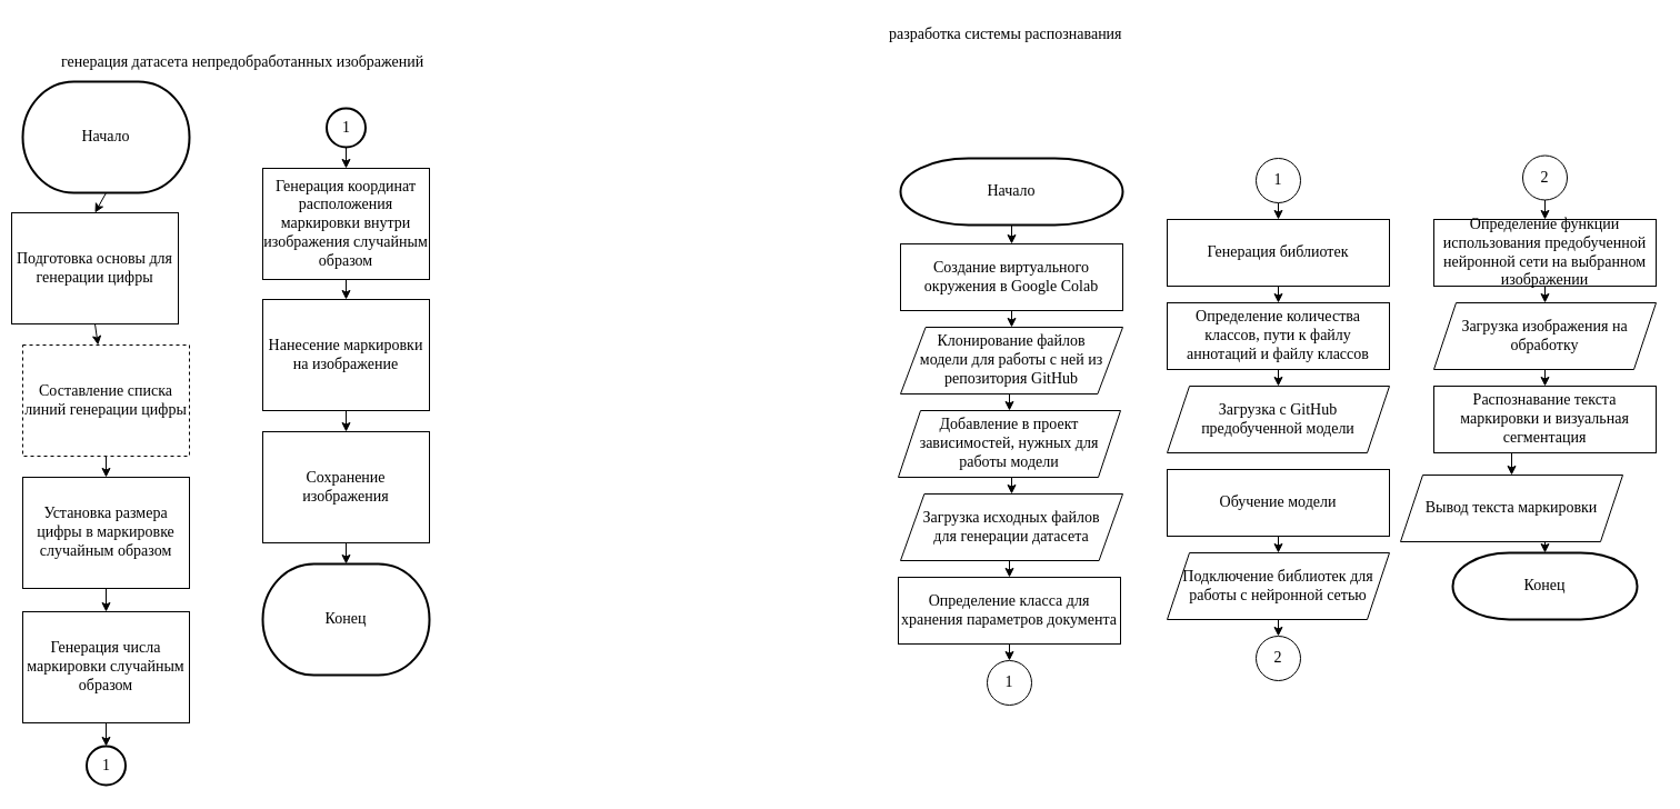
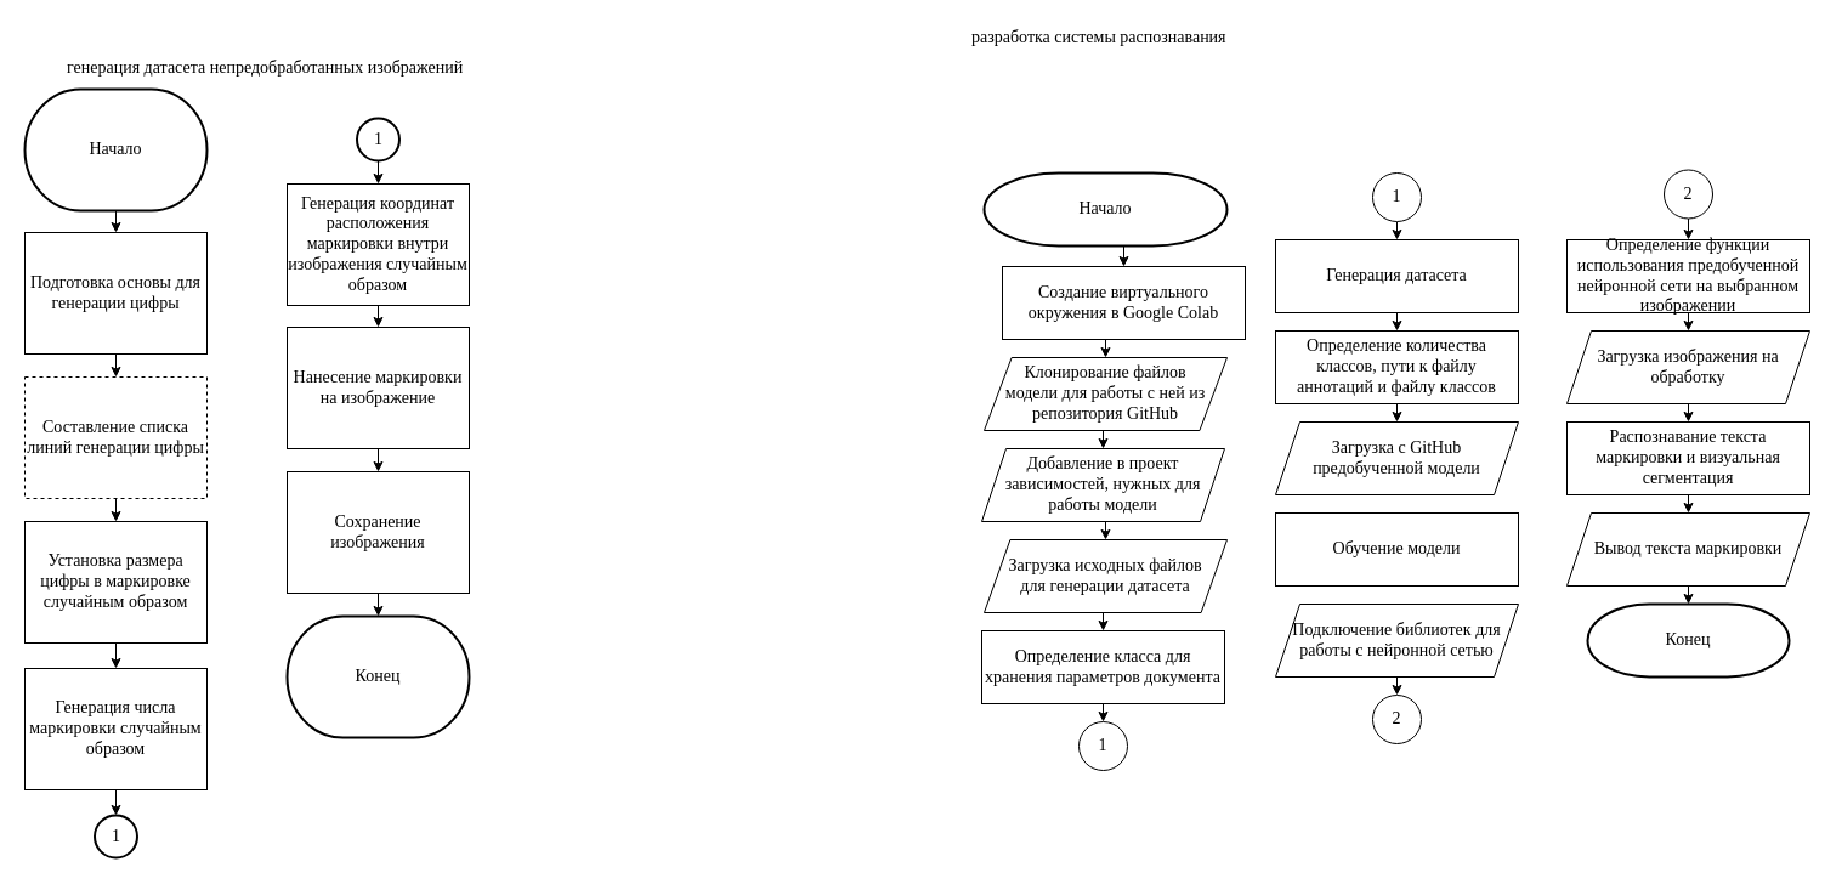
  <mxCell id="0" />
  <mxCell id="1" parent="0" />
  <mxCell id="2" style="edgeStyle=none;rounded=0;orthogonalLoop=1;jettySize=auto;html=1;exitX=0.5;exitY=1;exitDx=0;exitDy=0;" edge="1" parent="1" source="3" target="5"><mxGeometry relative="1" as="geometry" /></mxCell>
- <mxCell id="3" value="Подготовка основы для генерации цифры" style="rounded=0;whiteSpace=wrap;html=1;fontFamily=Times New Roman;fontSize=14;" parent="1" vertex="1"><mxGeometry x="10" y="191" width="150" height="100" as="geometry" /></mxCell>
+ <mxCell id="3" value="Подготовка основы для генерации цифры" style="rounded=0;whiteSpace=wrap;html=1;fontFamily=Times New Roman;fontSize=14;" parent="1" vertex="1"><mxGeometry x="20" y="191" width="150" height="100" as="geometry" /></mxCell>
  <mxCell id="4" style="edgeStyle=orthogonalEdgeStyle;rounded=0;orthogonalLoop=1;jettySize=auto;html=1;exitX=0.5;exitY=1;exitDx=0;exitDy=0;entryX=0.5;entryY=0;entryDx=0;entryDy=0;fontFamily=Times New Roman;fontSize=14;" parent="1" source="5" target="7" edge="1"><mxGeometry relative="1" as="geometry" /></mxCell>
  <mxCell id="5" value="Составление списка линий генерации цифры" style="rounded=0;whiteSpace=wrap;html=1;fontFamily=Times New Roman;fontSize=14;dashed=1;" parent="1" vertex="1"><mxGeometry x="20" y="310" width="150" height="100" as="geometry" /></mxCell>
  <mxCell id="6" style="edgeStyle=orthogonalEdgeStyle;rounded=0;orthogonalLoop=1;jettySize=auto;html=1;exitX=0.5;exitY=1;exitDx=0;exitDy=0;entryX=0.5;entryY=0;entryDx=0;entryDy=0;fontFamily=Times New Roman;fontSize=14;" parent="1" source="7" target="9" edge="1"><mxGeometry relative="1" as="geometry" /></mxCell>
  <mxCell id="7" value="Установка размера цифры в маркировке случайным образом" style="rounded=0;whiteSpace=wrap;html=1;fontFamily=Times New Roman;fontSize=14;" parent="1" vertex="1"><mxGeometry x="20" y="429" width="150" height="100" as="geometry" /></mxCell>
  <mxCell id="8" style="edgeStyle=orthogonalEdgeStyle;rounded=0;orthogonalLoop=1;jettySize=auto;html=1;exitX=0.5;exitY=1;exitDx=0;exitDy=0;entryX=0.5;entryY=0;entryDx=0;entryDy=0;entryPerimeter=0;fontFamily=Times New Roman;fontSize=14;" parent="1" source="9" target="19" edge="1"><mxGeometry relative="1" as="geometry" /></mxCell>
  <mxCell id="9" value="Генерация числа маркировки случайным образом" style="rounded=0;whiteSpace=wrap;html=1;fontFamily=Times New Roman;fontSize=14;" parent="1" vertex="1"><mxGeometry x="20" y="550" width="150" height="100" as="geometry" /></mxCell>
  <mxCell id="10" style="edgeStyle=orthogonalEdgeStyle;rounded=0;orthogonalLoop=1;jettySize=auto;html=1;exitX=0.5;exitY=1;exitDx=0;exitDy=0;entryX=0.5;entryY=0;entryDx=0;entryDy=0;fontFamily=Times New Roman;fontSize=14;" parent="1" source="11" target="18" edge="1"><mxGeometry relative="1" as="geometry" /></mxCell>
  <mxCell id="11" value="Нанесение маркировки на изображение" style="rounded=0;whiteSpace=wrap;html=1;fontFamily=Times New Roman;fontSize=14;" parent="1" vertex="1"><mxGeometry x="236" y="269" width="150" height="100" as="geometry" /></mxCell>
  <mxCell id="12" style="edgeStyle=none;rounded=0;orthogonalLoop=1;jettySize=auto;html=1;exitX=0.5;exitY=1;exitDx=0;exitDy=0;entryX=0.5;entryY=0;entryDx=0;entryDy=0;" edge="1" parent="1" source="13" target="11"><mxGeometry relative="1" as="geometry" /></mxCell>
  <mxCell id="13" value="Генерация координат расположения маркировки внутри изображения случайным образом" style="rounded=0;whiteSpace=wrap;html=1;fontFamily=Times New Roman;fontSize=14;" parent="1" vertex="1"><mxGeometry x="236" y="151" width="150" height="100" as="geometry" /></mxCell>
  <mxCell id="14" style="edgeStyle=none;rounded=0;orthogonalLoop=1;jettySize=auto;html=1;exitX=0.5;exitY=1;exitDx=0;exitDy=0;exitPerimeter=0;entryX=0.5;entryY=0;entryDx=0;entryDy=0;" edge="1" parent="1" source="15" target="3"><mxGeometry relative="1" as="geometry" /></mxCell>
  <mxCell id="15" value="Начало" style="strokeWidth=2;html=1;shape=mxgraph.flowchart.terminator;whiteSpace=wrap;fontFamily=Times New Roman;fontSize=14;" parent="1" vertex="1"><mxGeometry x="20" y="73" width="150" height="100" as="geometry" /></mxCell>
  <mxCell id="16" value="Конец" style="strokeWidth=2;html=1;shape=mxgraph.flowchart.terminator;whiteSpace=wrap;fontFamily=Times New Roman;fontSize=14;" parent="1" vertex="1"><mxGeometry x="236" y="507" width="150" height="100" as="geometry" /></mxCell>
  <mxCell id="17" style="edgeStyle=orthogonalEdgeStyle;rounded=0;orthogonalLoop=1;jettySize=auto;html=1;exitX=0.5;exitY=1;exitDx=0;exitDy=0;entryX=0.5;entryY=0;entryDx=0;entryDy=0;entryPerimeter=0;fontFamily=Times New Roman;fontSize=14;" parent="1" source="18" target="16" edge="1"><mxGeometry relative="1" as="geometry" /></mxCell>
  <mxCell id="18" value="Сохранение изображения" style="rounded=0;whiteSpace=wrap;html=1;fontFamily=Times New Roman;fontSize=14;" parent="1" vertex="1"><mxGeometry x="236" y="388" width="150" height="100" as="geometry" /></mxCell>
  <mxCell id="19" value="1" style="strokeWidth=2;html=1;shape=mxgraph.flowchart.start_2;whiteSpace=wrap;fontFamily=Times New Roman;fontSize=14;" parent="1" vertex="1"><mxGeometry x="77.5" y="671" width="35" height="35" as="geometry" /></mxCell>
  <mxCell id="20" style="edgeStyle=orthogonalEdgeStyle;rounded=0;orthogonalLoop=1;jettySize=auto;html=1;exitX=0.5;exitY=1;exitDx=0;exitDy=0;exitPerimeter=0;entryX=0.5;entryY=0;entryDx=0;entryDy=0;fontFamily=Times New Roman;fontSize=14;" parent="1" source="21" target="13" edge="1"><mxGeometry relative="1" as="geometry" /></mxCell>
  <mxCell id="21" value="1" style="strokeWidth=2;html=1;shape=mxgraph.flowchart.start_2;whiteSpace=wrap;fontFamily=Times New Roman;fontSize=14;" parent="1" vertex="1"><mxGeometry x="293.5" y="97" width="35" height="35" as="geometry" /></mxCell>
  <mxCell id="22" value="генерация датасета непредобработанных изображений" style="text;html=1;resizable=0;points=[];autosize=1;align=left;verticalAlign=top;spacingTop=-4;fontSize=14;fontFamily=Times New Roman;" parent="1" vertex="1"><mxGeometry x="53" y="45" width="336" height="17" as="geometry" /></mxCell>
  <mxCell id="23" value="разработка системы распознавания&lt;br&gt;" style="text;html=1;resizable=0;points=[];autosize=1;align=left;verticalAlign=top;spacingTop=-4;fontSize=14;fontFamily=Times New Roman;" parent="1" vertex="1"><mxGeometry x="798" y="20" width="220" height="17" as="geometry" /></mxCell>
  <mxCell id="24" style="edgeStyle=orthogonalEdgeStyle;rounded=0;orthogonalLoop=1;jettySize=auto;html=1;exitX=0.5;exitY=1;exitDx=0;exitDy=0;exitPerimeter=0;entryX=0.5;entryY=0;entryDx=0;entryDy=0;fontFamily=Times New Roman;fontSize=14;" parent="1" source="25" target="28" edge="1"><mxGeometry relative="1" as="geometry" /></mxCell>
  <mxCell id="25" value="Начало" style="strokeWidth=2;html=1;shape=mxgraph.flowchart.terminator;whiteSpace=wrap;fontFamily=Times New Roman;fontSize=14;" parent="1" vertex="1"><mxGeometry x="810" y="142" width="200" height="60" as="geometry" /></mxCell>
  <mxCell id="26" value="Конец" style="strokeWidth=2;html=1;shape=mxgraph.flowchart.terminator;whiteSpace=wrap;fontFamily=Times New Roman;fontSize=14;" parent="1" vertex="1"><mxGeometry x="1307" y="497" width="166" height="60" as="geometry" /></mxCell>
  <mxCell id="27" style="edgeStyle=orthogonalEdgeStyle;rounded=0;orthogonalLoop=1;jettySize=auto;html=1;exitX=0.5;exitY=1;exitDx=0;exitDy=0;entryX=0.5;entryY=0;entryDx=0;entryDy=0;fontFamily=Times New Roman;fontSize=14;" parent="1" source="28" target="30" edge="1"><mxGeometry relative="1" as="geometry" /></mxCell>
- <mxCell id="28" value="Создание виртуального окружения в Google Colab" style="rounded=0;whiteSpace=wrap;html=1;fontFamily=Times New Roman;fontSize=14;" parent="1" vertex="1"><mxGeometry x="810" y="219" width="200" height="60" as="geometry" /></mxCell>
+ <mxCell id="28" value="Создание виртуального окружения в Google Colab" style="rounded=0;whiteSpace=wrap;html=1;fontFamily=Times New Roman;fontSize=14;" parent="1" vertex="1"><mxGeometry x="825" y="219" width="200" height="60" as="geometry" /></mxCell>
  <mxCell id="29" style="edgeStyle=orthogonalEdgeStyle;rounded=0;orthogonalLoop=1;jettySize=auto;html=1;exitX=0.5;exitY=1;exitDx=0;exitDy=0;entryX=0.5;entryY=0;entryDx=0;entryDy=0;fontFamily=Times New Roman;fontSize=14;" parent="1" source="30" target="32" edge="1"><mxGeometry relative="1" as="geometry" /></mxCell>
  <mxCell id="30" value="Клонирование файлов &lt;br&gt;модели для работы с ней из репозитория GitHub" style="shape=parallelogram;perimeter=parallelogramPerimeter;whiteSpace=wrap;html=1;fontFamily=Times New Roman;fontSize=14;size=0.113;" parent="1" vertex="1"><mxGeometry x="810" y="294" width="200" height="60" as="geometry" /></mxCell>
  <mxCell id="31" style="edgeStyle=orthogonalEdgeStyle;rounded=0;orthogonalLoop=1;jettySize=auto;html=1;exitX=0.5;exitY=1;exitDx=0;exitDy=0;entryX=0.5;entryY=0;entryDx=0;entryDy=0;fontFamily=Times New Roman;fontSize=14;" parent="1" source="32" target="34" edge="1"><mxGeometry relative="1" as="geometry" /></mxCell>
  <mxCell id="32" value="Добавление в проект зависимостей, нужных для работы модели" style="shape=parallelogram;perimeter=parallelogramPerimeter;whiteSpace=wrap;html=1;fontFamily=Times New Roman;fontSize=14;size=0.1;" parent="1" vertex="1"><mxGeometry x="808" y="369" width="200" height="60" as="geometry" /></mxCell>
  <mxCell id="33" style="edgeStyle=orthogonalEdgeStyle;rounded=0;orthogonalLoop=1;jettySize=auto;html=1;exitX=0.5;exitY=1;exitDx=0;exitDy=0;entryX=0.5;entryY=0;entryDx=0;entryDy=0;fontFamily=Times New Roman;fontSize=14;" parent="1" source="34" target="36" edge="1"><mxGeometry relative="1" as="geometry" /></mxCell>
  <mxCell id="34" value="Загрузка исходных файлов &lt;br&gt;для генерации датасета" style="shape=parallelogram;perimeter=parallelogramPerimeter;whiteSpace=wrap;html=1;fontFamily=Times New Roman;fontSize=14;size=0.107;" parent="1" vertex="1"><mxGeometry x="810" y="444" width="200" height="60" as="geometry" /></mxCell>
  <mxCell id="35" style="edgeStyle=orthogonalEdgeStyle;rounded=0;orthogonalLoop=1;jettySize=auto;html=1;exitX=0.5;exitY=1;exitDx=0;exitDy=0;entryX=0.5;entryY=0;entryDx=0;entryDy=0;fontFamily=Times New Roman;fontSize=14;" parent="1" source="36" target="41" edge="1"><mxGeometry relative="1" as="geometry" /></mxCell>
  <mxCell id="36" value="Определение класса для хранения параметров документа" style="rounded=0;whiteSpace=wrap;html=1;fontFamily=Times New Roman;fontSize=14;" parent="1" vertex="1"><mxGeometry x="808" y="519" width="200" height="60" as="geometry" /></mxCell>
  <mxCell id="37" style="edgeStyle=orthogonalEdgeStyle;rounded=0;orthogonalLoop=1;jettySize=auto;html=1;exitX=0.5;exitY=1;exitDx=0;exitDy=0;entryX=0.5;entryY=0;entryDx=0;entryDy=0;fontFamily=Times New Roman;fontSize=14;" parent="1" source="38" target="40" edge="1"><mxGeometry relative="1" as="geometry" /></mxCell>
- <mxCell id="38" value="Генерация библиотек" style="rounded=0;whiteSpace=wrap;html=1;fontFamily=Times New Roman;fontSize=14;" parent="1" vertex="1"><mxGeometry x="1050" y="197" width="200" height="60" as="geometry" /></mxCell>
+ <mxCell id="38" value="Генерация датасета" style="rounded=0;whiteSpace=wrap;html=1;fontFamily=Times New Roman;fontSize=14;" parent="1" vertex="1"><mxGeometry x="1050" y="197" width="200" height="60" as="geometry" /></mxCell>
  <mxCell id="39" style="edgeStyle=orthogonalEdgeStyle;rounded=0;orthogonalLoop=1;jettySize=auto;html=1;exitX=0.5;exitY=1;exitDx=0;exitDy=0;entryX=0.5;entryY=0;entryDx=0;entryDy=0;fontFamily=Times New Roman;fontSize=14;" parent="1" source="40" target="44" edge="1"><mxGeometry relative="1" as="geometry" /></mxCell>
  <mxCell id="40" value="Определение количества классов, пути к файлу аннотаций и файлу классов" style="rounded=0;whiteSpace=wrap;html=1;fontFamily=Times New Roman;fontSize=14;" parent="1" vertex="1"><mxGeometry x="1050" y="272" width="200" height="60" as="geometry" /></mxCell>
  <mxCell id="41" value="1" style="ellipse;whiteSpace=wrap;html=1;fontFamily=Times New Roman;fontSize=14;" parent="1" vertex="1"><mxGeometry x="888" y="594" width="40" height="40" as="geometry" /></mxCell>
  <mxCell id="42" style="edgeStyle=orthogonalEdgeStyle;rounded=0;orthogonalLoop=1;jettySize=auto;html=1;exitX=0.5;exitY=1;exitDx=0;exitDy=0;entryX=0.5;entryY=0;entryDx=0;entryDy=0;fontFamily=Times New Roman;fontSize=14;" parent="1" source="43" target="38" edge="1"><mxGeometry relative="1" as="geometry" /></mxCell>
  <mxCell id="43" value="1" style="ellipse;whiteSpace=wrap;html=1;fontFamily=Times New Roman;fontSize=14;" parent="1" vertex="1"><mxGeometry x="1130" y="142" width="40" height="40" as="geometry" /></mxCell>
  <mxCell id="44" value="Загрузка с GitHub предобученной модели" style="shape=parallelogram;perimeter=parallelogramPerimeter;whiteSpace=wrap;html=1;fontFamily=Times New Roman;fontSize=14;size=0.1;" parent="1" vertex="1"><mxGeometry x="1050" y="347" width="200" height="60" as="geometry" /></mxCell>
- <mxCell id="45" style="edgeStyle=orthogonalEdgeStyle;rounded=0;orthogonalLoop=1;jettySize=auto;html=1;exitX=0.5;exitY=1;exitDx=0;exitDy=0;entryX=0.5;entryY=0;entryDx=0;entryDy=0;fontFamily=Times New Roman;fontSize=14;" parent="1" source="46" target="48" edge="1"><mxGeometry relative="1" as="geometry" /></mxCell>
  <mxCell id="46" value="Обучение модели" style="rounded=0;whiteSpace=wrap;html=1;fontFamily=Times New Roman;fontSize=14;" parent="1" vertex="1"><mxGeometry x="1050" y="422" width="200" height="60" as="geometry" /></mxCell>
  <mxCell id="47" style="edgeStyle=orthogonalEdgeStyle;rounded=0;orthogonalLoop=1;jettySize=auto;html=1;exitX=0.5;exitY=1;exitDx=0;exitDy=0;entryX=0.5;entryY=0;entryDx=0;entryDy=0;fontFamily=Times New Roman;fontSize=14;" parent="1" source="48" target="49" edge="1"><mxGeometry relative="1" as="geometry" /></mxCell>
  <mxCell id="48" value="Подключение библиотек для работы с нейронной сетью" style="shape=parallelogram;perimeter=parallelogramPerimeter;whiteSpace=wrap;html=1;fontFamily=Times New Roman;fontSize=14;size=0.1;" parent="1" vertex="1"><mxGeometry x="1050" y="497" width="200" height="60" as="geometry" /></mxCell>
  <mxCell id="49" value="2" style="ellipse;whiteSpace=wrap;html=1;fontFamily=Times New Roman;fontSize=14;" parent="1" vertex="1"><mxGeometry x="1130" y="572" width="40" height="40" as="geometry" /></mxCell>
  <mxCell id="50" style="edgeStyle=orthogonalEdgeStyle;rounded=0;orthogonalLoop=1;jettySize=auto;html=1;exitX=0.5;exitY=1;exitDx=0;exitDy=0;entryX=0.5;entryY=0;entryDx=0;entryDy=0;fontFamily=Times New Roman;fontSize=14;" parent="1" source="51" target="53" edge="1"><mxGeometry relative="1" as="geometry" /></mxCell>
  <mxCell id="51" value="2" style="ellipse;whiteSpace=wrap;html=1;fontFamily=Times New Roman;fontSize=14;" parent="1" vertex="1"><mxGeometry x="1370" y="139.5" width="40" height="40" as="geometry" /></mxCell>
  <mxCell id="52" style="edgeStyle=orthogonalEdgeStyle;rounded=0;orthogonalLoop=1;jettySize=auto;html=1;exitX=0.5;exitY=1;exitDx=0;exitDy=0;entryX=0.5;entryY=0;entryDx=0;entryDy=0;fontFamily=Times New Roman;fontSize=14;" parent="1" source="53" target="55" edge="1"><mxGeometry relative="1" as="geometry" /></mxCell>
  <mxCell id="53" value="Определение функции использования предобученной нейронной сети на выбранном изображении" style="rounded=0;whiteSpace=wrap;html=1;fontFamily=Times New Roman;fontSize=14;" parent="1" vertex="1"><mxGeometry x="1290" y="197" width="200" height="60" as="geometry" /></mxCell>
  <mxCell id="54" style="edgeStyle=orthogonalEdgeStyle;rounded=0;orthogonalLoop=1;jettySize=auto;html=1;exitX=0.5;exitY=1;exitDx=0;exitDy=0;entryX=0.5;entryY=0;entryDx=0;entryDy=0;fontFamily=Times New Roman;fontSize=14;" parent="1" source="55" target="57" edge="1"><mxGeometry relative="1" as="geometry" /></mxCell>
  <mxCell id="55" value="Загрузка изображения на обработку" style="shape=parallelogram;perimeter=parallelogramPerimeter;whiteSpace=wrap;html=1;fontFamily=Times New Roman;fontSize=14;size=0.1;" parent="1" vertex="1"><mxGeometry x="1290" y="272" width="200" height="60" as="geometry" /></mxCell>
  <mxCell id="56" style="edgeStyle=orthogonalEdgeStyle;rounded=0;orthogonalLoop=1;jettySize=auto;html=1;exitX=0.5;exitY=1;exitDx=0;exitDy=0;entryX=0.5;entryY=0;entryDx=0;entryDy=0;fontFamily=Times New Roman;fontSize=14;" parent="1" source="57" target="59" edge="1"><mxGeometry relative="1" as="geometry" /></mxCell>
  <mxCell id="57" value="Распознавание текста маркировки и визуальная сегментация" style="rounded=0;whiteSpace=wrap;html=1;fontFamily=Times New Roman;fontSize=14;" parent="1" vertex="1"><mxGeometry x="1290" y="347" width="200" height="60" as="geometry" /></mxCell>
  <mxCell id="58" style="edgeStyle=orthogonalEdgeStyle;rounded=0;orthogonalLoop=1;jettySize=auto;html=1;exitX=0.5;exitY=1;exitDx=0;exitDy=0;entryX=0.5;entryY=0;entryDx=0;entryDy=0;entryPerimeter=0;fontFamily=Times New Roman;fontSize=14;" parent="1" source="59" target="26" edge="1"><mxGeometry relative="1" as="geometry" /></mxCell>
- <mxCell id="59" value="Вывод текста маркировки" style="shape=parallelogram;perimeter=parallelogramPerimeter;whiteSpace=wrap;html=1;fontFamily=Times New Roman;fontSize=14;size=0.1;" parent="1" vertex="1"><mxGeometry x="1260" y="427" width="200" height="60" as="geometry" /></mxCell>
+ <mxCell id="59" value="Вывод текста маркировки" style="shape=parallelogram;perimeter=parallelogramPerimeter;whiteSpace=wrap;html=1;fontFamily=Times New Roman;fontSize=14;size=0.1;" parent="1" vertex="1"><mxGeometry x="1290" y="422" width="200" height="60" as="geometry" /></mxCell>
